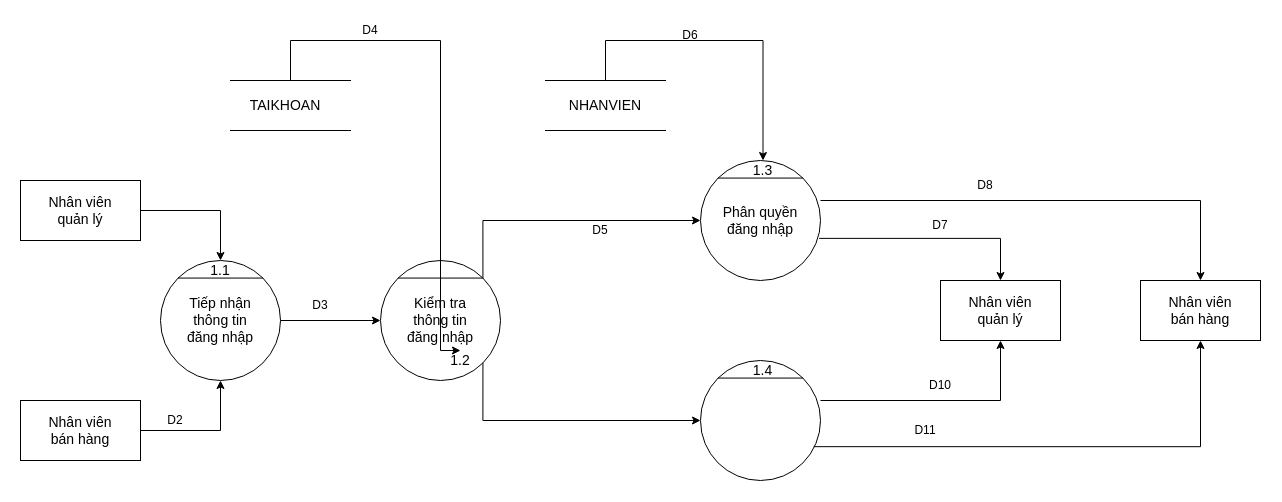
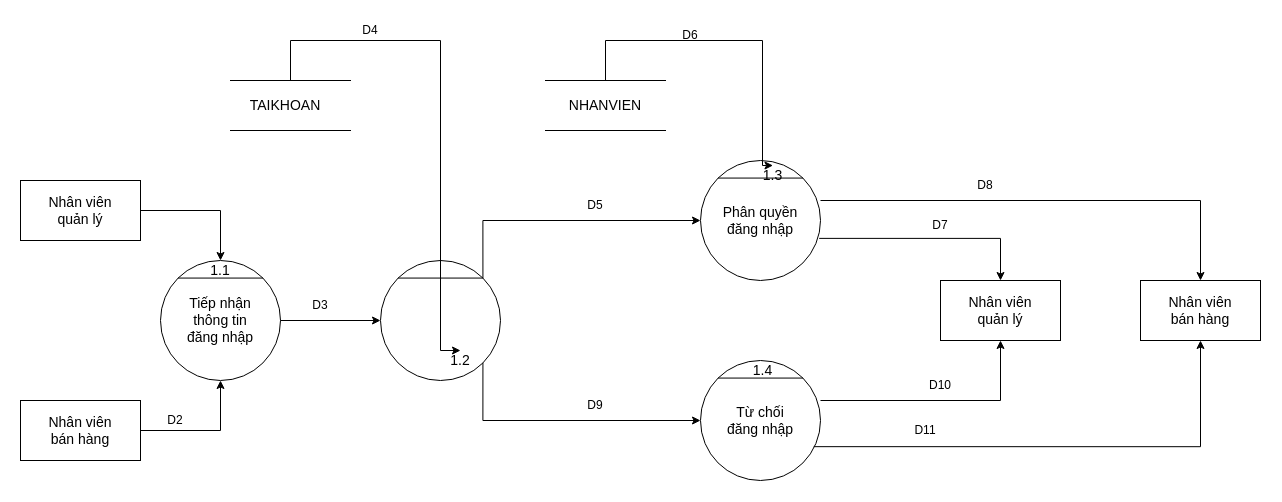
  <mxCell id="0" />
  <mxCell id="1" parent="0" />
  <mxCell id="2" value="" style="ellipse;whiteSpace=wrap;html=1;aspect=fixed;" vertex="1" parent="1"><mxGeometry x="160" y="260" width="120" height="120" as="geometry" /></mxCell>
  <mxCell id="3" value="" style="endArrow=none;html=1;rounded=0;exitX=0;exitY=0;exitDx=0;exitDy=0;entryX=1;entryY=0;entryDx=0;entryDy=0;" edge="1" parent="1" source="2" target="2"><mxGeometry width="50" height="50" relative="1" as="geometry"><mxPoint x="500" y="815" as="sourcePoint" /><mxPoint x="550" y="765" as="targetPoint" /></mxGeometry></mxCell>
  <mxCell id="4" value="&lt;font style=&quot;font-size: 14px&quot;&gt;Tiếp nhận thông tin đăng nhập&lt;/font&gt;" style="text;html=1;strokeColor=none;fillColor=none;align=center;verticalAlign=middle;whiteSpace=wrap;rounded=0;" vertex="1" parent="1"><mxGeometry x="180" y="305" width="80" height="30" as="geometry" /></mxCell>
  <mxCell id="5" value="1.1" style="text;html=1;strokeColor=none;fillColor=none;align=center;verticalAlign=middle;whiteSpace=wrap;rounded=0;fontSize=14;" vertex="1" parent="1"><mxGeometry x="205" y="260" width="30" height="20" as="geometry" /></mxCell>
  <mxCell id="6" value="" style="rounded=0;whiteSpace=wrap;html=1;" vertex="1" parent="1"><mxGeometry x="20" y="180" width="120" height="60" as="geometry" /></mxCell>
  <mxCell id="7" value="" style="ellipse;whiteSpace=wrap;html=1;aspect=fixed;" vertex="1" parent="1"><mxGeometry x="380" y="260" width="120" height="120" as="geometry" /></mxCell>
  <mxCell id="8" value="" style="endArrow=none;html=1;rounded=0;exitX=0;exitY=0;exitDx=0;exitDy=0;entryX=1;entryY=0;entryDx=0;entryDy=0;" edge="1" parent="1" source="7" target="7"><mxGeometry width="50" height="50" relative="1" as="geometry"><mxPoint x="720" y="815" as="sourcePoint" /><mxPoint x="770" y="765" as="targetPoint" /></mxGeometry></mxCell>
- <mxCell id="9" value="&lt;span style=&quot;font-size: 14px&quot;&gt;Kiểm tra thông tin đăng nhập&lt;/span&gt;" style="text;html=1;strokeColor=none;fillColor=none;align=center;verticalAlign=middle;whiteSpace=wrap;rounded=0;" vertex="1" parent="1"><mxGeometry x="400" y="305" width="80" height="30" as="geometry" /></mxCell>
  <mxCell id="10" value="1.2" style="text;html=1;strokeColor=none;fillColor=none;align=center;verticalAlign=middle;whiteSpace=wrap;rounded=0;fontSize=14;" vertex="1" parent="1"><mxGeometry x="445" y="350" width="30" height="20" as="geometry" /></mxCell>
  <mxCell id="11" value="" style="ellipse;whiteSpace=wrap;html=1;aspect=fixed;" vertex="1" parent="1"><mxGeometry x="700" y="160" width="120" height="120" as="geometry" /></mxCell>
  <mxCell id="12" value="" style="endArrow=none;html=1;rounded=0;exitX=0;exitY=0;exitDx=0;exitDy=0;entryX=1;entryY=0;entryDx=0;entryDy=0;" edge="1" parent="1" source="11" target="11"><mxGeometry width="50" height="50" relative="1" as="geometry"><mxPoint x="1040" y="715" as="sourcePoint" /><mxPoint x="1090" y="665" as="targetPoint" /></mxGeometry></mxCell>
  <mxCell id="13" value="&lt;span style=&quot;font-size: 14px&quot;&gt;Phân quyền đăng nhập&lt;/span&gt;" style="text;html=1;strokeColor=none;fillColor=none;align=center;verticalAlign=middle;whiteSpace=wrap;rounded=0;" vertex="1" parent="1"><mxGeometry x="720" y="205" width="80" height="30" as="geometry" /></mxCell>
- <mxCell id="14" value="1.3" style="text;html=1;strokeColor=none;fillColor=none;align=center;verticalAlign=middle;whiteSpace=wrap;rounded=0;fontSize=14;" vertex="1" parent="1"><mxGeometry x="745" y="160" width="35" height="20" as="geometry" /></mxCell>
+ <mxCell id="14" value="1.3" style="text;html=1;strokeColor=none;fillColor=none;align=center;verticalAlign=middle;whiteSpace=wrap;rounded=0;fontSize=14;" vertex="1" parent="1"><mxGeometry x="755" y="165" width="35" height="20" as="geometry" /></mxCell>
  <mxCell id="15" value="" style="rounded=0;whiteSpace=wrap;html=1;" vertex="1" parent="1"><mxGeometry x="20" y="400" width="120" height="60" as="geometry" /></mxCell>
  <mxCell id="16" value="Nhân viên quản lý" style="text;html=1;strokeColor=none;fillColor=none;align=center;verticalAlign=middle;whiteSpace=wrap;rounded=0;fontSize=14;" vertex="1" parent="1"><mxGeometry x="35" y="195" width="90" height="30" as="geometry" /></mxCell>
  <mxCell id="17" value="Nhân viên bán hàng" style="text;html=1;strokeColor=none;fillColor=none;align=center;verticalAlign=middle;whiteSpace=wrap;rounded=0;fontSize=14;" vertex="1" parent="1"><mxGeometry x="35" y="415" width="90" height="30" as="geometry" /></mxCell>
  <mxCell id="18" value="" style="rounded=0;whiteSpace=wrap;html=1;" vertex="1" parent="1"><mxGeometry x="940" y="280" width="120" height="60" as="geometry" /></mxCell>
  <mxCell id="19" value="Nhân viên quản lý" style="text;html=1;strokeColor=none;fillColor=none;align=center;verticalAlign=middle;whiteSpace=wrap;rounded=0;fontSize=14;" vertex="1" parent="1"><mxGeometry x="955" y="295" width="90" height="30" as="geometry" /></mxCell>
  <mxCell id="20" value="" style="rounded=0;whiteSpace=wrap;html=1;" vertex="1" parent="1"><mxGeometry x="1140" y="280" width="120" height="60" as="geometry" /></mxCell>
  <mxCell id="21" value="Nhân viên bán hàng" style="text;html=1;strokeColor=none;fillColor=none;align=center;verticalAlign=middle;whiteSpace=wrap;rounded=0;fontSize=14;" vertex="1" parent="1"><mxGeometry x="1155" y="295" width="90" height="30" as="geometry" /></mxCell>
  <mxCell id="22" value="" style="edgeStyle=segmentEdgeStyle;endArrow=classic;html=1;rounded=0;fontSize=14;exitX=1;exitY=0.5;exitDx=0;exitDy=0;" edge="1" parent="1" source="6"><mxGeometry width="50" height="50" relative="1" as="geometry"><mxPoint x="430" y="290" as="sourcePoint" /><mxPoint x="220" y="260" as="targetPoint" /><Array as="points"><mxPoint x="220" y="210" /></Array></mxGeometry></mxCell>
  <mxCell id="23" value="" style="edgeStyle=segmentEdgeStyle;endArrow=classic;html=1;rounded=0;fontSize=14;exitX=1;exitY=0.5;exitDx=0;exitDy=0;entryX=0.5;entryY=1;entryDx=0;entryDy=0;" edge="1" parent="1" source="15" target="2"><mxGeometry width="50" height="50" relative="1" as="geometry"><mxPoint x="430" y="290" as="sourcePoint" /><mxPoint x="320" y="380" as="targetPoint" /><Array as="points"><mxPoint x="220" y="430" /></Array></mxGeometry></mxCell>
  <mxCell id="24" value="" style="endArrow=classic;html=1;rounded=0;fontSize=14;exitX=1;exitY=0.5;exitDx=0;exitDy=0;" edge="1" parent="1" source="2"><mxGeometry width="50" height="50" relative="1" as="geometry"><mxPoint x="430" y="270" as="sourcePoint" /><mxPoint x="380" y="320" as="targetPoint" /></mxGeometry></mxCell>
  <mxCell id="25" value="" style="shape=partialRectangle;whiteSpace=wrap;html=1;left=0;right=0;fillColor=none;fontSize=14;" vertex="1" parent="1"><mxGeometry x="230" y="80" width="120" height="50" as="geometry" /></mxCell>
  <mxCell id="26" value="TAIKHOAN" style="text;html=1;strokeColor=none;fillColor=none;align=center;verticalAlign=middle;whiteSpace=wrap;rounded=0;fontSize=14;" vertex="1" parent="1"><mxGeometry x="210" y="90" width="150" height="30" as="geometry" /></mxCell>
  <mxCell id="27" value="" style="edgeStyle=segmentEdgeStyle;endArrow=classic;html=1;rounded=0;fontSize=14;entryX=0.5;entryY=0;entryDx=0;entryDy=0;exitX=0.5;exitY=0;exitDx=0;exitDy=0;" edge="1" parent="1" source="25" target="10"><mxGeometry width="50" height="50" relative="1" as="geometry"><mxPoint x="590" y="70" as="sourcePoint" /><mxPoint x="720" y="220" as="targetPoint" /><Array as="points"><mxPoint x="290" y="40" /><mxPoint x="440" y="40" /></Array></mxGeometry></mxCell>
  <mxCell id="28" value="" style="ellipse;whiteSpace=wrap;html=1;aspect=fixed;" vertex="1" parent="1"><mxGeometry x="700" y="360" width="120" height="120" as="geometry" /></mxCell>
  <mxCell id="29" value="" style="endArrow=none;html=1;rounded=0;exitX=0;exitY=0;exitDx=0;exitDy=0;entryX=1;entryY=0;entryDx=0;entryDy=0;" edge="1" parent="1" source="28" target="28"><mxGeometry width="50" height="50" relative="1" as="geometry"><mxPoint x="1040" y="915" as="sourcePoint" /><mxPoint x="1090" y="865" as="targetPoint" /></mxGeometry></mxCell>
+ <mxCell id="30" value="&lt;span style=&quot;font-size: 14px&quot;&gt;Từ chối đăng nhập&lt;/span&gt;" style="text;html=1;strokeColor=none;fillColor=none;align=center;verticalAlign=middle;whiteSpace=wrap;rounded=0;" vertex="1" parent="1"><mxGeometry x="720" y="405" width="80" height="30" as="geometry" /></mxCell>
  <mxCell id="31" value="1.4" style="text;html=1;strokeColor=none;fillColor=none;align=center;verticalAlign=middle;whiteSpace=wrap;rounded=0;fontSize=14;" vertex="1" parent="1"><mxGeometry x="745" y="360" width="35" height="20" as="geometry" /></mxCell>
  <mxCell id="32" value="" style="shape=partialRectangle;whiteSpace=wrap;html=1;left=0;right=0;fillColor=none;fontSize=14;" vertex="1" parent="1"><mxGeometry x="545" y="80" width="120" height="50" as="geometry" /></mxCell>
  <mxCell id="33" value="NHANVIEN" style="text;html=1;strokeColor=none;fillColor=none;align=center;verticalAlign=middle;whiteSpace=wrap;rounded=0;fontSize=14;" vertex="1" parent="1"><mxGeometry x="530" y="90" width="150" height="30" as="geometry" /></mxCell>
  <mxCell id="34" value="" style="edgeStyle=segmentEdgeStyle;endArrow=classic;html=1;rounded=0;fontSize=14;exitX=0.5;exitY=0;exitDx=0;exitDy=0;entryX=0.5;entryY=0;entryDx=0;entryDy=0;" edge="1" parent="1" source="32" target="14"><mxGeometry width="50" height="50" relative="1" as="geometry"><mxPoint x="805" y="230" as="sourcePoint" /><mxPoint x="855" y="180" as="targetPoint" /><Array as="points"><mxPoint x="605" y="40" /><mxPoint x="762" y="40" /></Array></mxGeometry></mxCell>
  <mxCell id="35" value="" style="edgeStyle=segmentEdgeStyle;endArrow=classic;html=1;rounded=0;exitX=1;exitY=0;exitDx=0;exitDy=0;entryX=0;entryY=0.5;entryDx=0;entryDy=0;" edge="1" parent="1" source="7" target="11"><mxGeometry width="50" height="50" relative="1" as="geometry"><mxPoint x="590" y="370" as="sourcePoint" /><mxPoint x="640" y="320" as="targetPoint" /><Array as="points"><mxPoint x="482" y="220" /></Array></mxGeometry></mxCell>
  <mxCell id="36" value="" style="edgeStyle=segmentEdgeStyle;endArrow=classic;html=1;rounded=0;exitX=1;exitY=1;exitDx=0;exitDy=0;entryX=0;entryY=0.5;entryDx=0;entryDy=0;" edge="1" parent="1" source="7" target="28"><mxGeometry width="50" height="50" relative="1" as="geometry"><mxPoint x="450" y="440" as="sourcePoint" /><mxPoint x="500" y="390" as="targetPoint" /><Array as="points"><mxPoint x="482" y="420" /></Array></mxGeometry></mxCell>
  <mxCell id="37" value="" style="edgeStyle=segmentEdgeStyle;endArrow=classic;html=1;rounded=0;exitX=0.989;exitY=0.649;exitDx=0;exitDy=0;entryX=0.5;entryY=0;entryDx=0;entryDy=0;exitPerimeter=0;" edge="1" parent="1" source="11" target="18"><mxGeometry width="50" height="50" relative="1" as="geometry"><mxPoint x="720" y="270" as="sourcePoint" /><mxPoint x="770" y="220" as="targetPoint" /></mxGeometry></mxCell>
  <mxCell id="38" value="" style="edgeStyle=segmentEdgeStyle;endArrow=classic;html=1;rounded=0;entryX=0.5;entryY=0;entryDx=0;entryDy=0;" edge="1" parent="1" target="20"><mxGeometry width="50" height="50" relative="1" as="geometry"><mxPoint x="820" y="200" as="sourcePoint" /><mxPoint x="770" y="220" as="targetPoint" /></mxGeometry></mxCell>
  <mxCell id="39" value="" style="edgeStyle=segmentEdgeStyle;endArrow=classic;html=1;rounded=0;exitX=0.944;exitY=0.718;exitDx=0;exitDy=0;exitPerimeter=0;" edge="1" parent="1" source="28"><mxGeometry width="50" height="50" relative="1" as="geometry"><mxPoint x="820" y="444.91" as="sourcePoint" /><mxPoint x="1200" y="340" as="targetPoint" /></mxGeometry></mxCell>
  <mxCell id="40" value="" style="edgeStyle=segmentEdgeStyle;endArrow=classic;html=1;rounded=0;" edge="1" parent="1"><mxGeometry width="50" height="50" relative="1" as="geometry"><mxPoint x="820" y="400" as="sourcePoint" /><mxPoint x="1000" y="340" as="targetPoint" /></mxGeometry></mxCell>
  <mxCell id="41" value="D2" style="text;html=1;strokeColor=none;fillColor=none;align=center;verticalAlign=middle;whiteSpace=wrap;rounded=0;" vertex="1" parent="1"><mxGeometry x="145" y="410" width="60" height="20" as="geometry" /></mxCell>
  <mxCell id="42" value="D3" style="text;html=1;strokeColor=none;fillColor=none;align=center;verticalAlign=middle;whiteSpace=wrap;rounded=0;" vertex="1" parent="1"><mxGeometry x="290" y="295" width="60" height="20" as="geometry" /></mxCell>
- <mxCell id="43" value="D5" style="text;html=1;strokeColor=none;fillColor=none;align=center;verticalAlign=middle;whiteSpace=wrap;rounded=0;" vertex="1" parent="1"><mxGeometry x="570" y="220" width="60" height="20" as="geometry" /></mxCell>
+ <mxCell id="43" value="D5" style="text;html=1;strokeColor=none;fillColor=none;align=center;verticalAlign=middle;whiteSpace=wrap;rounded=0;" vertex="1" parent="1"><mxGeometry x="565" y="195" width="60" height="20" as="geometry" /></mxCell>
  <mxCell id="44" value="D4" style="text;html=1;strokeColor=none;fillColor=none;align=center;verticalAlign=middle;whiteSpace=wrap;rounded=0;" vertex="1" parent="1"><mxGeometry x="340" y="20" width="60" height="20" as="geometry" /></mxCell>
  <mxCell id="45" value="D6" style="text;html=1;strokeColor=none;fillColor=none;align=center;verticalAlign=middle;whiteSpace=wrap;rounded=0;" vertex="1" parent="1"><mxGeometry x="660" y="25" width="60" height="20" as="geometry" /></mxCell>
+ <mxCell id="46" value="D9" style="text;html=1;strokeColor=none;fillColor=none;align=center;verticalAlign=middle;whiteSpace=wrap;rounded=0;" vertex="1" parent="1"><mxGeometry x="565" y="395" width="60" height="20" as="geometry" /></mxCell>
  <mxCell id="47" value="D8" style="text;html=1;strokeColor=none;fillColor=none;align=center;verticalAlign=middle;whiteSpace=wrap;rounded=0;" vertex="1" parent="1"><mxGeometry x="955" y="175" width="60" height="20" as="geometry" /></mxCell>
  <mxCell id="48" value="D7" style="text;html=1;strokeColor=none;fillColor=none;align=center;verticalAlign=middle;whiteSpace=wrap;rounded=0;" vertex="1" parent="1"><mxGeometry x="910" y="215" width="60" height="20" as="geometry" /></mxCell>
  <mxCell id="49" value="D10" style="text;html=1;strokeColor=none;fillColor=none;align=center;verticalAlign=middle;whiteSpace=wrap;rounded=0;" vertex="1" parent="1"><mxGeometry x="910" y="375" width="60" height="20" as="geometry" /></mxCell>
  <mxCell id="50" value="D11" style="text;html=1;strokeColor=none;fillColor=none;align=center;verticalAlign=middle;whiteSpace=wrap;rounded=0;" vertex="1" parent="1"><mxGeometry x="895" y="420" width="60" height="20" as="geometry" /></mxCell>
